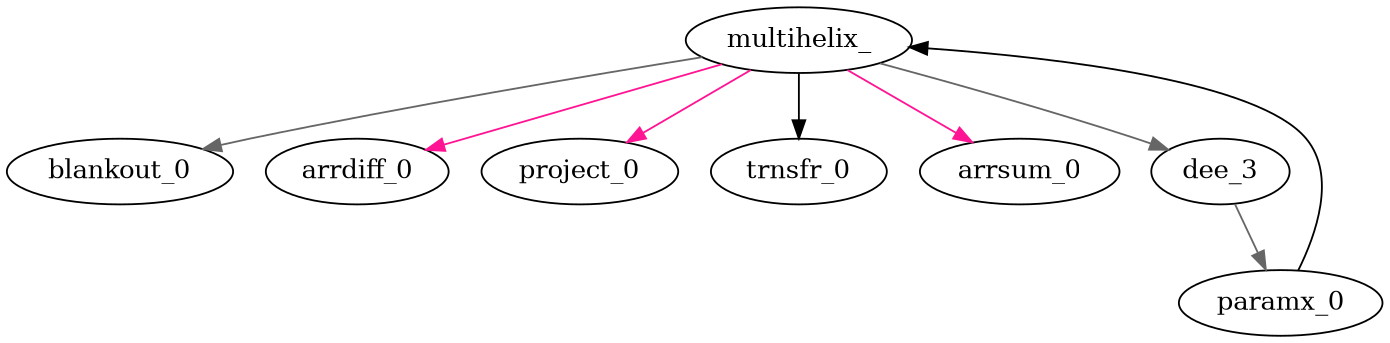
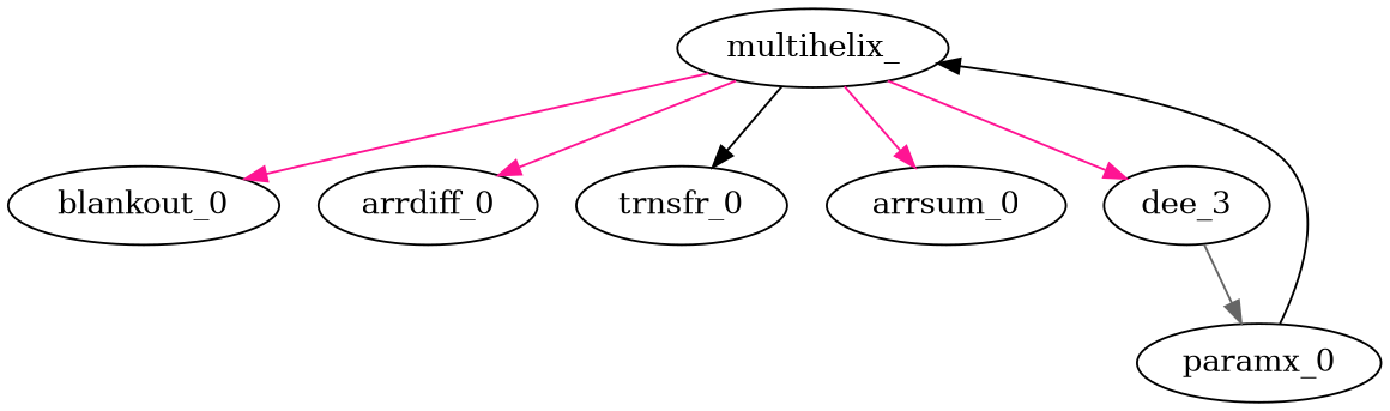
  digraph {
    edge [color=deeppink]
    multihelix_
    blankout_0
    arrdiff_0
-   project_0
    trnsfr_0
    arrsum_0
    n7 [label=dee_3]
    paramx_0
-   multihelix_ -> blankout_0 [color=gray40]
+   multihelix_ -> blankout_0
    multihelix_ -> arrdiff_0
-   multihelix_ -> project_0
    multihelix_ -> trnsfr_0 [color=black]
    multihelix_ -> arrsum_0
-   multihelix_ -> n7 [color=gray40]
+   multihelix_ -> n7
    n7 -> paramx_0 [color=gray40]
    paramx_0 -> multihelix_ [color=black]
  }
